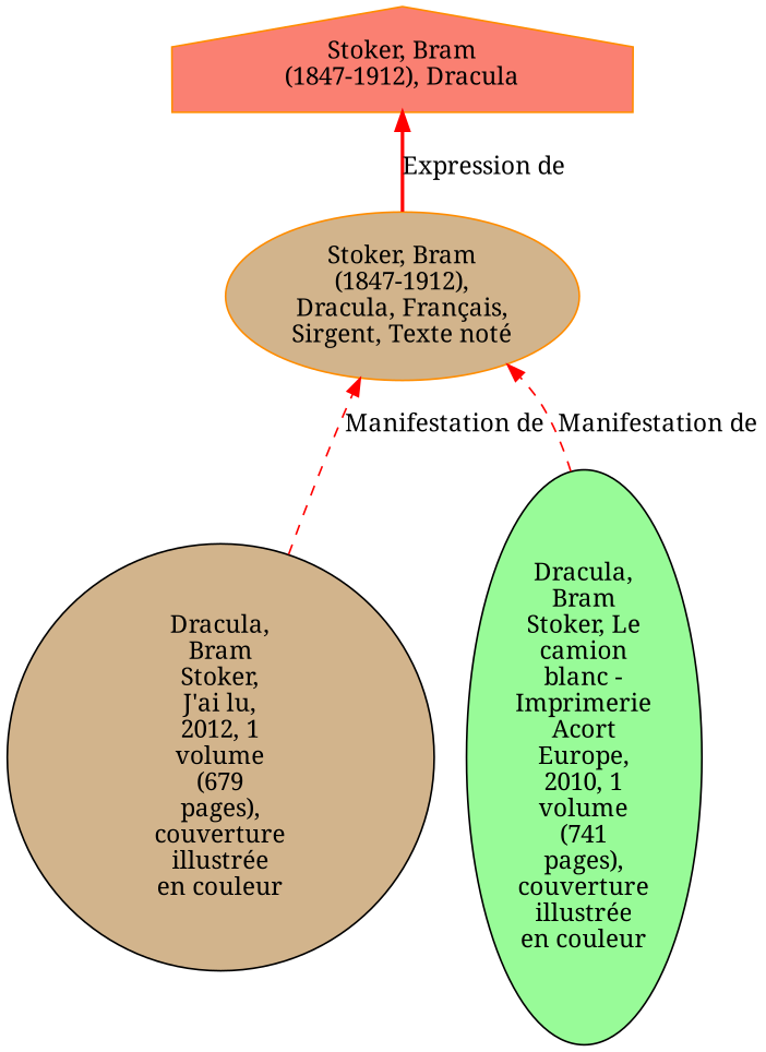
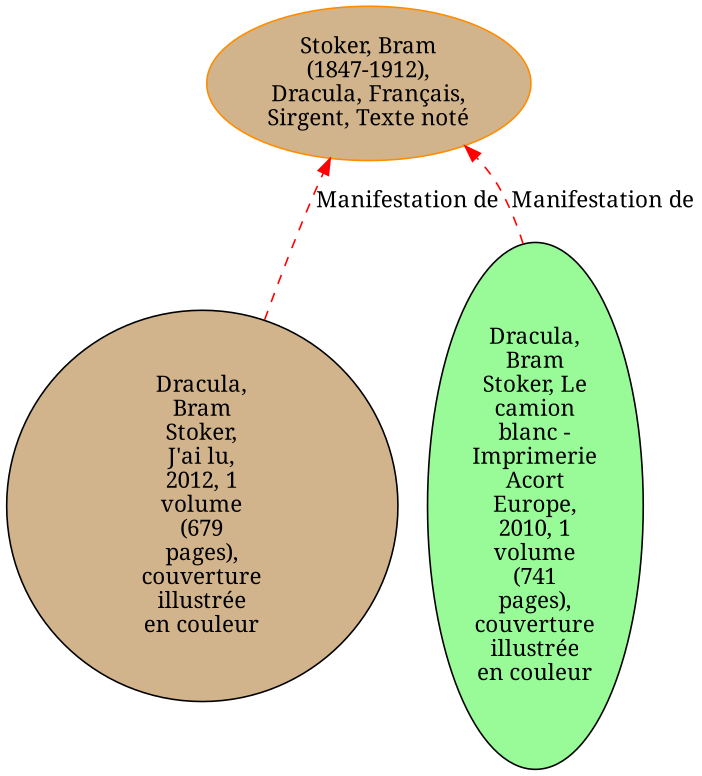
  digraph {
    rankdir=BT
    fontname="Noto Serif"
    node [align=left color=darkorange shape=ellipse style=filled fillcolor=tan fontname="Noto Serif"]
    edge [color=red style=dashed fontname="Noto Serif"]
    n1 [label="Stoker, Bram\n(1847-1912),\nDracula, Français,\nSirgent, Texte noté"]
-   n2 [label="Stoker, Bram\n(1847-1912), Dracula" shape=house fillcolor=salmon]
    n3 [label="Dracula,\nBram\nStoker,\nJ'ai lu,\n2012, 1\nvolume\n(679\npages),\ncouverture\nillustrée\nen couleur" shape=circle color=black]
    n4 [label="Dracula,\nBram\nStoker, Le\ncamion\nblanc -\nImprimerie\nAcort\nEurope,\n2010, 1\nvolume\n(741\npages),\ncouverture\nillustrée\nen couleur" fillcolor=palegreen color=black]
-   n1 -> n2 [label="Expression de" style=bold]
    n3 -> n1 [label="Manifestation de"]
    n4 -> n1 [label="Manifestation de"]
  }
